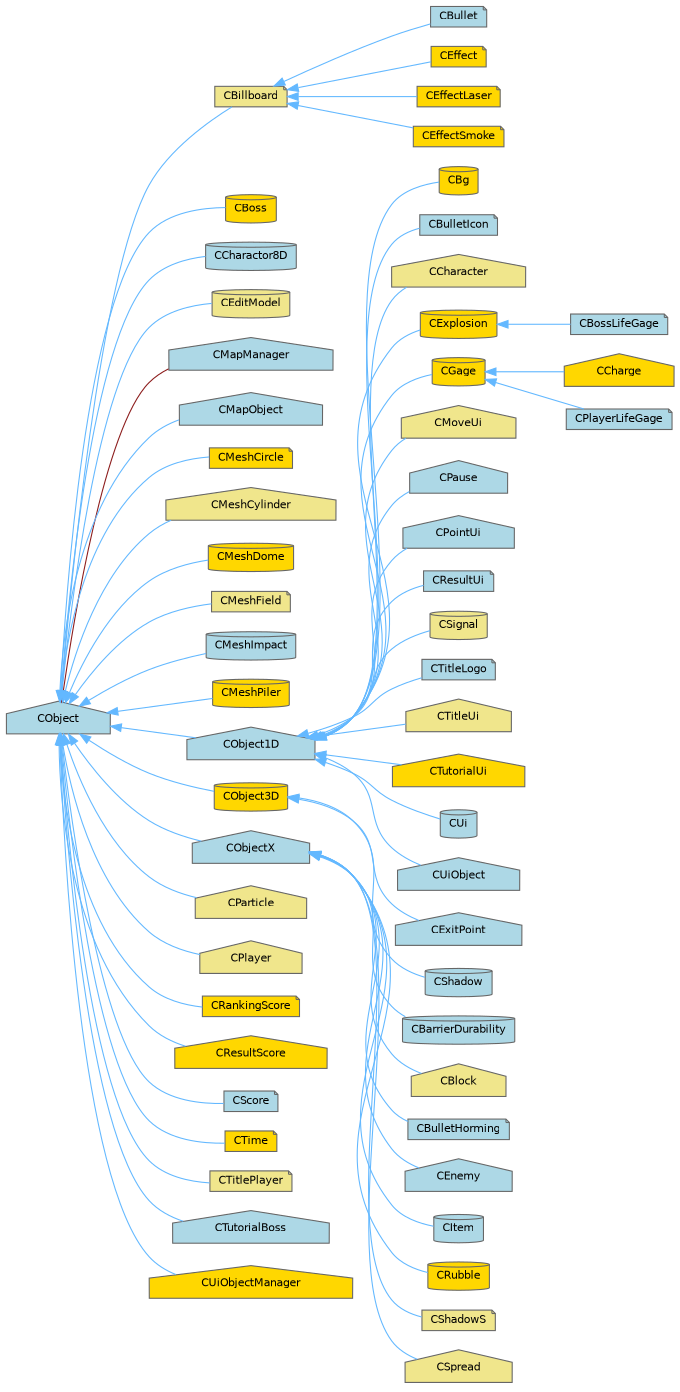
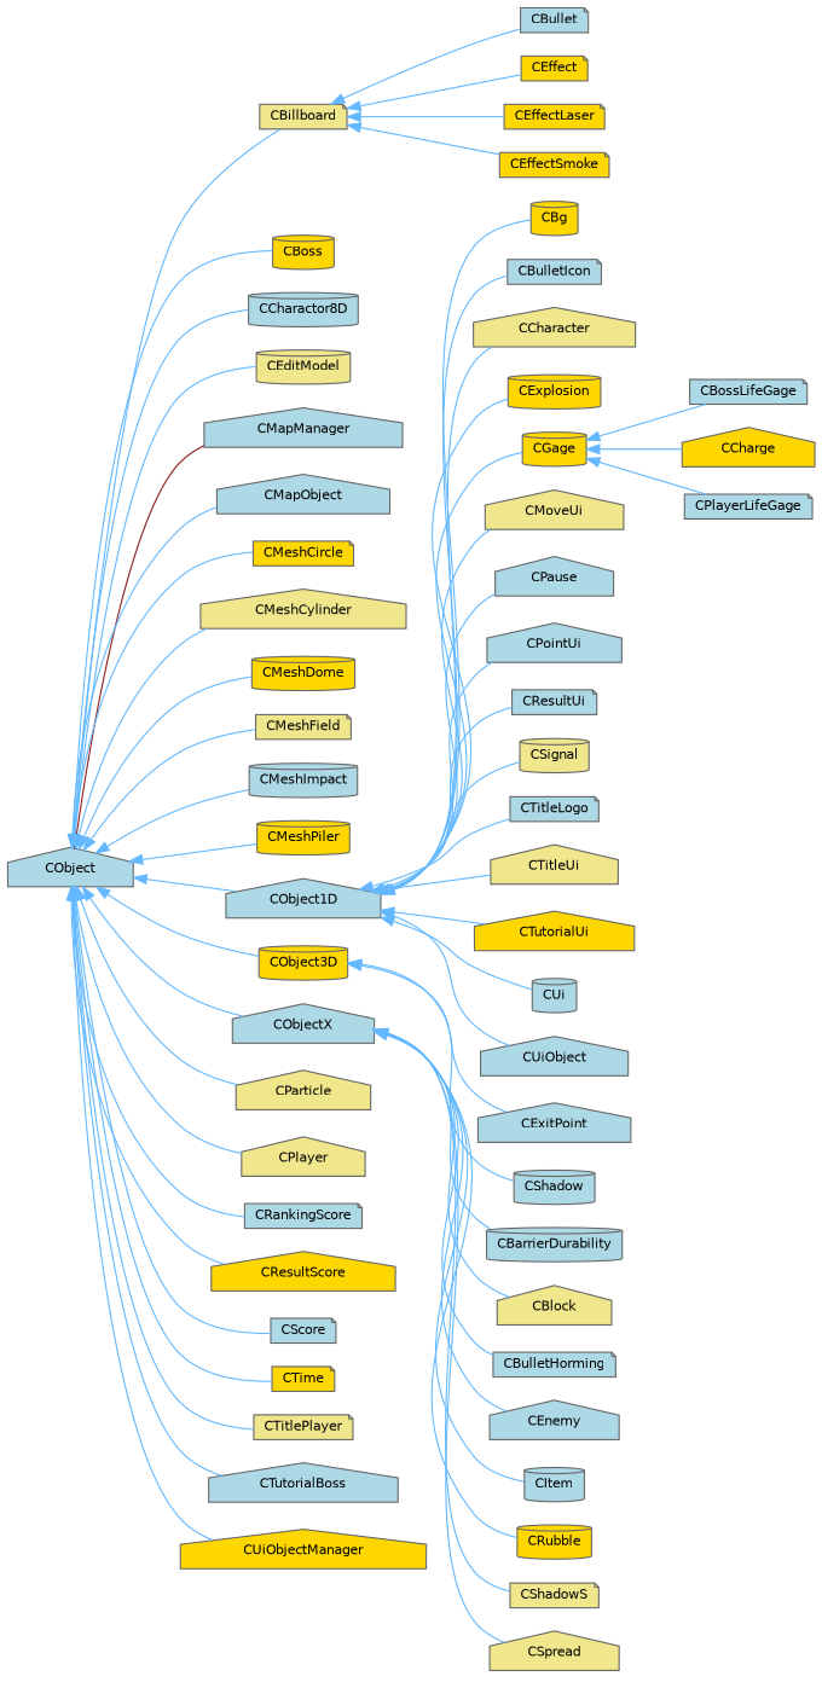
  digraph {
    rankdir=LR
    node [color=grey40 fillcolor=lightblue fontname=Helvetica fontsize=10 shape=house style=filled]
    edge [color=steelblue1 dir=back fontname=Helvetica fontsize=10 labelfontname=Helvetica labelfontsize=10 style=solid]
    n1 [height=0.2 label=CObject width=0.4]
    n2 [fillcolor=khaki height=0.2 label=CBillboard shape=note width=0.4]
    n3 [fillcolor=gold height=0.2 label=CBoss shape=cylinder width=0.4]
    n4 [height=0.2 label=CCharactor8D shape=cylinder width=0.4]
    n5 [fillcolor=khaki height=0.2 label=CEditModel shape=cylinder width=0.4]
    n6 [height=0.2 label=CMapManager width=0.4]
    n7 [height=0.2 label=CMapObject width=0.4]
    n8 [fillcolor=gold height=0.2 label=CMeshCircle shape=note width=0.4]
    n9 [fillcolor=khaki height=0.2 label=CMeshCylinder width=0.4]
    n10 [fillcolor=gold height=0.2 label=CMeshDome shape=cylinder width=0.4]
    n11 [fillcolor=khaki height=0.2 label=CMeshField shape=note width=0.4]
    n12 [height=0.2 label=CMeshImpact shape=cylinder width=0.4]
    n13 [fillcolor=gold height=0.2 label=CMeshPiler shape=cylinder width=0.4]
    n14 [height=0.2 label=CObject1D width=0.4]
    n15 [fillcolor=gold height=0.2 label=CObject3D shape=cylinder width=0.4]
    n16 [height=0.2 label=CObjectX width=0.4]
    n17 [fillcolor=khaki height=0.2 label=CParticle width=0.4]
    n18 [fillcolor=khaki height=0.2 label=CPlayer width=0.4]
-   n19 [fillcolor=gold height=0.2 label=CRankingScore shape=note width=0.4]
+   n19 [height=0.2 label=CRankingScore shape=note width=0.4]
    n20 [fillcolor=gold height=0.2 label=CResultScore width=0.4]
    n21 [height=0.2 label=CScore shape=note width=0.4]
    n22 [fillcolor=gold height=0.2 label=CTime shape=note width=0.4]
    n23 [fillcolor=khaki height=0.2 label=CTitlePlayer shape=note width=0.4]
    n24 [height=0.2 label=CTutorialBoss width=0.4]
    n25 [fillcolor=gold height=0.2 label=CUiObjectManager width=0.4]
    n26 [height=0.2 label=CBullet shape=note width=0.4]
    n27 [fillcolor=gold height=0.2 label=CEffect shape=note width=0.4]
    n28 [fillcolor=gold height=0.2 label=CEffectLaser shape=note width=0.4]
    n29 [fillcolor=gold height=0.2 label=CEffectSmoke shape=note width=0.4]
    n30 [fillcolor=gold height=0.2 label=CBg shape=cylinder width=0.4]
    n31 [height=0.2 label=CBulletIcon shape=note width=0.4]
    n32 [fillcolor=khaki height=0.2 label=CCharacter width=0.4]
    n33 [fillcolor=gold height=0.2 label=CExplosion shape=cylinder width=0.4]
    n34 [fillcolor=gold height=0.2 label=CGage shape=cylinder width=0.4]
    n35 [fillcolor=khaki height=0.2 label=CMoveUi width=0.4]
    n36 [height=0.2 label=CPause width=0.4]
    n37 [height=0.2 label=CPointUi width=0.4]
    n38 [height=0.2 label=CResultUi shape=note width=0.4]
    n39 [fillcolor=khaki height=0.2 label=CSignal shape=cylinder width=0.4]
    n40 [height=0.2 label=CTitleLogo shape=note width=0.4]
    n41 [fillcolor=khaki height=0.2 label=CTitleUi width=0.4]
    n42 [fillcolor=gold height=0.2 label=CTutorialUi width=0.4]
    n43 [height=0.2 label=CUi shape=cylinder width=0.4]
    n44 [height=0.2 label=CUiObject width=0.4]
    n45 [height=0.2 label=CExitPoint width=0.4]
    n46 [height=0.2 label=CShadow shape=cylinder width=0.4]
    n47 [height=0.2 label=CBarrierDurability shape=cylinder width=0.4]
    n48 [fillcolor=khaki height=0.2 label=CBlock width=0.4]
    n49 [height=0.2 label=CBulletHorming shape=note width=0.4]
    n50 [height=0.2 label=CEnemy width=0.4]
    n51 [height=0.2 label=CItem shape=cylinder width=0.4]
    n52 [fillcolor=gold height=0.2 label=CRubble shape=cylinder width=0.4]
    n53 [fillcolor=khaki height=0.2 label=CShadowS shape=note width=0.4]
    n54 [fillcolor=khaki height=0.2 label=CSpread width=0.4]
    n55 [height=0.2 label=CBossLifeGage shape=note width=0.4]
    n56 [fillcolor=gold height=0.2 label=CCharge width=0.4]
    n57 [height=0.2 label=CPlayerLifeGage shape=note width=0.4]
    n1 -> n2
    n1 -> n3
    n1 -> n4
    n1 -> n5
    n1 -> n6 [color=firebrick4]
    n1 -> n7
    n1 -> n8
    n1 -> n9
    n1 -> n10
    n1 -> n11
    n1 -> n12
    n1 -> n13
    n1 -> n14
    n1 -> n15
    n1 -> n16
    n1 -> n17
    n1 -> n18
    n1 -> n19
    n1 -> n20
    n1 -> n21
    n1 -> n22
    n1 -> n23
    n1 -> n24
    n1 -> n25
    n2 -> n26
    n2 -> n27
    n2 -> n28
    n2 -> n29
    n14 -> n30
    n14 -> n31
    n14 -> n32
    n14 -> n33
    n14 -> n34
    n14 -> n35
    n14 -> n36
    n14 -> n37
    n14 -> n38
    n14 -> n39
    n14 -> n40
    n14 -> n41
    n14 -> n42
    n14 -> n43
    n14 -> n44
    n15 -> n45
    n15 -> n46
    n16 -> n47
    n16 -> n48
    n16 -> n49
    n16 -> n50
    n16 -> n51
    n16 -> n52
    n16 -> n53
    n16 -> n54
-   n33 -> n55
+   n34 -> n55
    n34 -> n56
    n34 -> n57
  }
